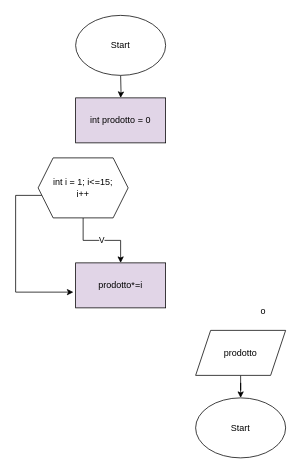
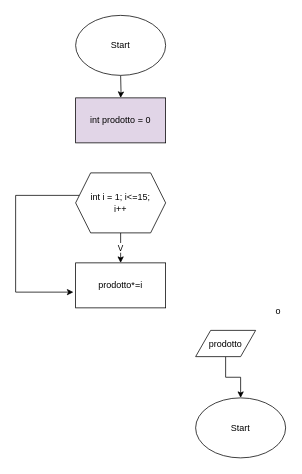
  <mxCell id="0" />
  <mxCell id="1" parent="0" />
  <mxCell id="2" value="" style="edgeStyle=orthogonalEdgeStyle;rounded=0;orthogonalLoop=1;jettySize=auto;html=1;" edge="1" parent="1" target="3"><mxGeometry relative="1" as="geometry"><mxPoint x="160" y="100" as="sourcePoint" /></mxGeometry></mxCell>
  <mxCell id="3" value="int prodotto = 0" style="rounded=0;whiteSpace=wrap;html=1;fillColor=#e1d5e7;" vertex="1" parent="1"><mxGeometry x="100" y="130" width="120" height="60" as="geometry" /></mxCell>
  <mxCell id="4" value="V" style="edgeStyle=orthogonalEdgeStyle;rounded=0;orthogonalLoop=1;jettySize=auto;html=1;" edge="1" parent="1" source="6" target="7"><mxGeometry relative="1" as="geometry" /></mxCell>
  <mxCell id="5" style="edgeStyle=orthogonalEdgeStyle;rounded=0;orthogonalLoop=1;jettySize=auto;html=1;entryX=-0.025;entryY=0.65;entryDx=0;entryDy=0;entryPerimeter=0;" edge="1" parent="1" source="6" target="7"><mxGeometry relative="1" as="geometry"><mxPoint x="10" y="270" as="targetPoint" /><Array as="points"><mxPoint x="20" y="260" /><mxPoint x="20" y="389" /></Array></mxGeometry></mxCell>
- <mxCell id="6" value="&lt;div&gt;int i = 1; i&amp;lt;=15;&lt;/div&gt;&lt;div&gt;i++&lt;br&gt;&lt;/div&gt;" style="shape=hexagon;perimeter=hexagonPerimeter2;whiteSpace=wrap;html=1;fixedSize=1;" vertex="1" parent="1"><mxGeometry x="50" y="210" width="120" height="80" as="geometry" /></mxCell>
- <mxCell id="7" value="prodotto*=i" style="rounded=0;whiteSpace=wrap;html=1;fillColor=#e1d5e7;" vertex="1" parent="1"><mxGeometry x="100" y="350" width="120" height="60" as="geometry" /></mxCell>
+ <mxCell id="6" value="&lt;div&gt;int i = 1; i&amp;lt;=15;&lt;/div&gt;&lt;div&gt;i++&lt;br&gt;&lt;/div&gt;" style="shape=hexagon;perimeter=hexagonPerimeter2;whiteSpace=wrap;html=1;fixedSize=1;" vertex="1" parent="1"><mxGeometry x="100" y="230" width="120" height="80" as="geometry" /></mxCell>
+ <mxCell id="7" value="prodotto*=i" style="rounded=0;whiteSpace=wrap;html=1;" vertex="1" parent="1"><mxGeometry x="100" y="350" width="120" height="60" as="geometry" /></mxCell>
  <mxCell id="8" value="" style="edgeStyle=orthogonalEdgeStyle;rounded=0;orthogonalLoop=1;jettySize=auto;html=1;" edge="1" parent="1" source="9" target="11"><mxGeometry relative="1" as="geometry" /></mxCell>
- <mxCell id="9" value="prodotto" style="shape=parallelogram;perimeter=parallelogramPerimeter;whiteSpace=wrap;html=1;fixedSize=1;" vertex="1" parent="1"><mxGeometry x="260" y="440" width="120" height="60" as="geometry" /></mxCell>
- <mxCell id="10" value="o" style="text;html=1;align=center;verticalAlign=middle;resizable=0;points=[];autosize=1;strokeColor=none;fillColor=none;" vertex="1" parent="1"><mxGeometry x="335" y="400" width="30" height="30" as="geometry" /></mxCell>
+ <mxCell id="9" value="prodotto" style="shape=parallelogram;perimeter=parallelogramPerimeter;whiteSpace=wrap;html=1;fixedSize=1;" vertex="1" parent="1"><mxGeometry x="260" y="440" width="80" height="35" as="geometry" /></mxCell>
+ <mxCell id="10" value="o" style="text;html=1;align=center;verticalAlign=middle;resizable=0;points=[];autosize=1;strokeColor=none;fillColor=none;" vertex="1" parent="1"><mxGeometry x="355" y="400" width="30" height="30" as="geometry" /></mxCell>
  <mxCell id="11" value="Start" style="ellipse;whiteSpace=wrap;html=1;" vertex="1" parent="1"><mxGeometry x="260" y="530" width="120" height="80" as="geometry" /></mxCell>
  <mxCell id="12" value="Start" style="ellipse;whiteSpace=wrap;html=1;" vertex="1" parent="1"><mxGeometry x="100" y="20" width="120" height="80" as="geometry" /></mxCell>
